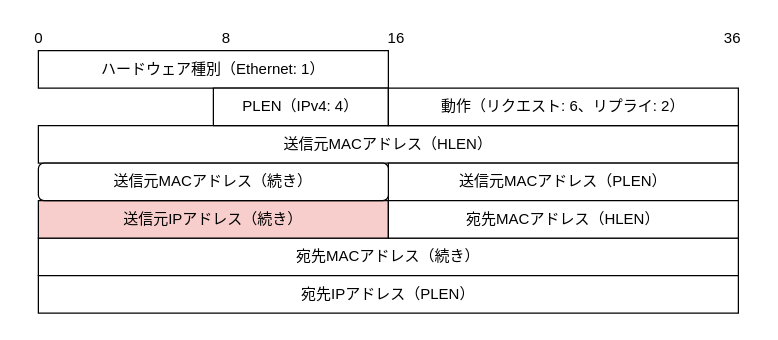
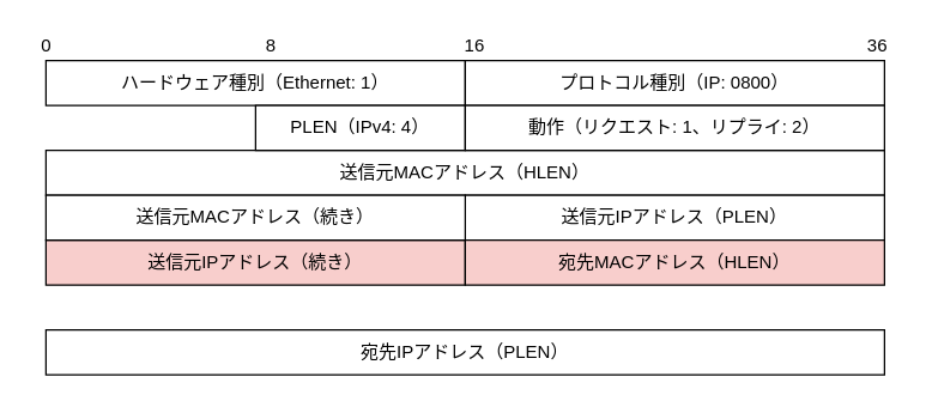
  <mxCell id="0" />
  <mxCell id="1" parent="0" />
  <mxCell id="2" value="ハードウェア種別（Ethernet: 1）" style="rounded=0;whiteSpace=wrap;html=1;" vertex="1" parent="1"><mxGeometry x="30" y="40" width="280" height="30" as="geometry" /></mxCell>
+ <mxCell id="3" value="プロトコル種別（IP: 0800）" style="rounded=0;whiteSpace=wrap;html=1;" vertex="1" parent="1"><mxGeometry x="310" y="40" width="280" height="30" as="geometry" /></mxCell>
  <mxCell id="4" value="0" style="text;html=1;align=center;verticalAlign=middle;resizable=0;points=[];autosize=1;" vertex="1" parent="1"><mxGeometry x="20" y="20" width="20" height="20" as="geometry" /></mxCell>
  <mxCell id="5" value="8" style="text;html=1;align=center;verticalAlign=middle;resizable=0;points=[];autosize=1;" vertex="1" parent="1"><mxGeometry x="170" y="20" width="20" height="20" as="geometry" /></mxCell>
  <mxCell id="6" value="16" style="text;html=1;align=center;verticalAlign=middle;resizable=0;points=[];autosize=1;" vertex="1" parent="1"><mxGeometry x="301" y="20" width="30" height="20" as="geometry" /></mxCell>
  <mxCell id="7" value="36" style="text;html=1;align=center;verticalAlign=middle;resizable=0;points=[];autosize=1;" vertex="1" parent="1"><mxGeometry x="570" y="20" width="30" height="20" as="geometry" /></mxCell>
- <mxCell id="8" value="宛先MACアドレス（続き）" style="rounded=0;whiteSpace=wrap;html=1;" vertex="1" parent="1"><mxGeometry x="30" y="190" width="560" height="30" as="geometry" /></mxCell>
  <mxCell id="9" value="宛先IPアドレス（PLEN）" style="rounded=0;whiteSpace=wrap;html=1;" vertex="1" parent="1"><mxGeometry x="30" y="220" width="560" height="30" as="geometry" /></mxCell>
  <mxCell id="10" value="送信元MACアドレス（HLEN）" style="rounded=0;whiteSpace=wrap;html=1;" vertex="1" parent="1"><mxGeometry x="30" y="100" width="560" height="30" as="geometry" /></mxCell>
- <mxCell id="11" value="送信元MACアドレス（PLEN）" style="rounded=0;whiteSpace=wrap;html=1;" vertex="1" parent="1"><mxGeometry x="310" y="130" width="280" height="30" as="geometry" /></mxCell>
+ <mxCell id="11" value="送信元IPアドレス（PLEN）" style="rounded=0;whiteSpace=wrap;html=1;" vertex="1" parent="1"><mxGeometry x="310" y="130" width="280" height="30" as="geometry" /></mxCell>
  <mxCell id="12" value="送信元IPアドレス（続き）" style="rounded=0;whiteSpace=wrap;html=1;fillColor=#f8cecc;" vertex="1" parent="1"><mxGeometry x="30" y="160" width="280" height="30" as="geometry" /></mxCell>
- <mxCell id="13" value="宛先MACアドレス（HLEN）" style="rounded=0;whiteSpace=wrap;html=1;" vertex="1" parent="1"><mxGeometry x="310" y="160" width="280" height="30" as="geometry" /></mxCell>
+ <mxCell id="13" value="宛先MACアドレス（HLEN）" style="rounded=0;whiteSpace=wrap;html=1;fillColor=#f8cecc;" vertex="1" parent="1"><mxGeometry x="310" y="160" width="280" height="30" as="geometry" /></mxCell>
  <mxCell id="14" value="PLEN（IPv4: 4）" style="rounded=0;whiteSpace=wrap;html=1;" vertex="1" parent="1"><mxGeometry x="170" y="70" width="140" height="30" as="geometry" /></mxCell>
- <mxCell id="15" value="動作（リクエスト: 6、リプライ: 2）" style="rounded=0;whiteSpace=wrap;html=1;" vertex="1" parent="1"><mxGeometry x="310" y="70" width="280" height="30" as="geometry" /></mxCell>
- <mxCell id="16" value="送信元MACアドレス（続き）" style="whiteSpace=wrap;html=1;rounded=1;" vertex="1" parent="1"><mxGeometry x="30" y="130" width="280" height="30" as="geometry" /></mxCell>
+ <mxCell id="15" value="動作（リクエスト: 1、リプライ: 2）" style="rounded=0;whiteSpace=wrap;html=1;" vertex="1" parent="1"><mxGeometry x="310" y="70" width="280" height="30" as="geometry" /></mxCell>
+ <mxCell id="16" value="送信元MACアドレス（続き）" style="rounded=0;whiteSpace=wrap;html=1;" vertex="1" parent="1"><mxGeometry x="30" y="130" width="280" height="30" as="geometry" /></mxCell>
